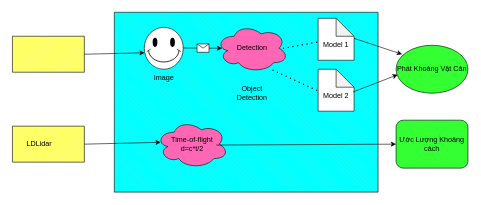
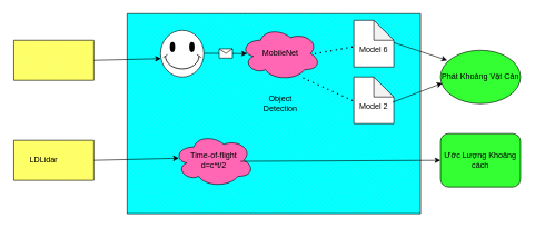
  <mxCell id="0" />
  <mxCell id="1" parent="0" />
  <mxCell id="2" value="" style="verticalLabelPosition=bottom;verticalAlign=top;html=1;shape=mxgraph.basic.patternFillRect;fillStyle=diag;step=5;fillStrokeWidth=0.2;fillStrokeColor=#dddddd;fillColor=#FFFF66;" vertex="1" parent="1"><mxGeometry x="20" y="60" width="120" height="60" as="geometry" /></mxCell>
  <mxCell id="3" value="" style="verticalLabelPosition=bottom;verticalAlign=top;html=1;shape=mxgraph.basic.patternFillRect;fillStyle=diag;step=5;fillStrokeWidth=0.2;fillStrokeColor=#dddddd;fillColor=#FFFF66;" vertex="1" parent="1"><mxGeometry x="20" y="210" width="120" height="60" as="geometry" /></mxCell>
  <mxCell id="4" value="LDLidar" style="text;html=1;strokeColor=none;fillColor=#FFFF66;align=center;verticalAlign=middle;whiteSpace=wrap;rounded=0;" vertex="1" parent="1"><mxGeometry x="35" y="225" width="60" height="30" as="geometry" /></mxCell>
  <mxCell id="5" value="" style="verticalLabelPosition=bottom;verticalAlign=top;html=1;shape=mxgraph.basic.patternFillRect;fillStyle=diagRev;step=5;fillStrokeWidth=0.2;fillStrokeColor=#dddddd;fillColor=#00FFFF;" vertex="1" parent="1"><mxGeometry x="190" y="20" width="440" height="300" as="geometry" /></mxCell>
  <mxCell id="6" value="" style="verticalLabelPosition=bottom;verticalAlign=top;html=1;shape=mxgraph.basic.smiley" vertex="1" parent="1"><mxGeometry x="240" y="45" width="65" height="70" as="geometry" /></mxCell>
- <mxCell id="7" value="Detection" style="ellipse;shape=cloud;whiteSpace=wrap;html=1;fillColor=#FF66B3;" vertex="1" parent="1"><mxGeometry x="360" y="40" width="120" height="80" as="geometry" /></mxCell>
- <mxCell id="8" value="Image" style="text;html=1;strokeColor=none;fillColor=none;align=center;verticalAlign=middle;whiteSpace=wrap;rounded=0;" vertex="1" parent="1"><mxGeometry x="242.5" y="115" width="60" height="30" as="geometry" /></mxCell>
+ <mxCell id="7" value="MobileNet" style="ellipse;shape=cloud;whiteSpace=wrap;html=1;fillColor=#FF66B3;" vertex="1" parent="1"><mxGeometry x="360" y="40" width="120" height="80" as="geometry" /></mxCell>
  <mxCell id="9" value="Object Detection" style="text;html=1;strokeColor=none;fillColor=none;align=center;verticalAlign=middle;whiteSpace=wrap;rounded=0;" vertex="1" parent="1"><mxGeometry x="390" y="140" width="60" height="30" as="geometry" /></mxCell>
  <mxCell id="10" value="" style="shape=note;whiteSpace=wrap;html=1;backgroundOutline=1;darkOpacity=0.05;" vertex="1" parent="1"><mxGeometry x="530" y="30" width="60" height="70" as="geometry" /></mxCell>
  <mxCell id="11" value="" style="shape=note;whiteSpace=wrap;html=1;backgroundOutline=1;darkOpacity=0.05;" vertex="1" parent="1"><mxGeometry x="530" y="115" width="60" height="70" as="geometry" /></mxCell>
- <mxCell id="12" value="Model 1" style="text;html=1;strokeColor=none;fillColor=none;align=center;verticalAlign=middle;whiteSpace=wrap;rounded=0;" vertex="1" parent="1"><mxGeometry x="530" y="60" width="60" height="30" as="geometry" /></mxCell>
+ <mxCell id="12" value="Model 6" style="text;html=1;strokeColor=none;fillColor=none;align=center;verticalAlign=middle;whiteSpace=wrap;rounded=0;" vertex="1" parent="1"><mxGeometry x="530" y="60" width="60" height="30" as="geometry" /></mxCell>
  <mxCell id="13" value="Model 2" style="text;html=1;strokeColor=none;fillColor=none;align=center;verticalAlign=middle;whiteSpace=wrap;rounded=0;" vertex="1" parent="1"><mxGeometry x="530" y="145" width="60" height="30" as="geometry" /></mxCell>
  <mxCell id="14" value="Time-of-flight&lt;br&gt;d=c*t/2" style="ellipse;shape=cloud;whiteSpace=wrap;html=1;fillColor=#FF66B3;" vertex="1" parent="1"><mxGeometry x="260" y="200" width="120" height="80" as="geometry" /></mxCell>
  <mxCell id="15" value="" style="endArrow=classic;html=1;rounded=0;exitX=1;exitY=0.5;exitDx=0;exitDy=0;exitPerimeter=0;entryX=0.115;entryY=0.225;entryDx=0;entryDy=0;entryPerimeter=0;" edge="1" parent="1" source="2" target="5"><mxGeometry width="50" height="50" relative="1" as="geometry"><mxPoint x="310" y="160" as="sourcePoint" /><mxPoint x="360" y="110" as="targetPoint" /></mxGeometry></mxCell>
  <mxCell id="16" value="" style="endArrow=classic;html=1;rounded=0;" edge="1" parent="1"><mxGeometry relative="1" as="geometry"><mxPoint x="305" y="79.5" as="sourcePoint" /><mxPoint x="370" y="80" as="targetPoint" /></mxGeometry></mxCell>
  <mxCell id="17" value="" style="shape=message;html=1;outlineConnect=0;" vertex="1" parent="16"><mxGeometry width="20" height="14" relative="1" as="geometry"><mxPoint x="-10" y="-7" as="offset" /></mxGeometry></mxCell>
  <mxCell id="18" value="" style="endArrow=none;dashed=1;html=1;dashPattern=1 3;strokeWidth=2;rounded=0;entryX=0.638;entryY=0.201;entryDx=0;entryDy=0;entryPerimeter=0;exitX=0.769;exitY=0.166;exitDx=0;exitDy=0;exitPerimeter=0;" edge="1" parent="1" source="5" target="5"><mxGeometry width="50" height="50" relative="1" as="geometry"><mxPoint x="310" y="160" as="sourcePoint" /><mxPoint x="360" y="110" as="targetPoint" /></mxGeometry></mxCell>
  <mxCell id="19" value="" style="endArrow=none;dashed=1;html=1;dashPattern=1 3;strokeWidth=2;rounded=0;entryX=0.591;entryY=0.315;entryDx=0;entryDy=0;entryPerimeter=0;exitX=0.769;exitY=0.435;exitDx=0;exitDy=0;exitPerimeter=0;" edge="1" parent="1" source="5" target="5"><mxGeometry width="50" height="50" relative="1" as="geometry"><mxPoint x="538" y="80" as="sourcePoint" /><mxPoint x="481" y="90" as="targetPoint" /></mxGeometry></mxCell>
  <mxCell id="20" value="" style="endArrow=classic;html=1;rounded=0;exitX=1;exitY=0.5;exitDx=0;exitDy=0;exitPerimeter=0;entryX=0.176;entryY=0.723;entryDx=0;entryDy=0;entryPerimeter=0;" edge="1" parent="1" source="3" target="5"><mxGeometry width="50" height="50" relative="1" as="geometry"><mxPoint x="150" y="100" as="sourcePoint" /><mxPoint x="251" y="98" as="targetPoint" /></mxGeometry></mxCell>
  <mxCell id="21" value="" style="endArrow=classic;html=1;rounded=0;exitX=0.909;exitY=0.145;exitDx=0;exitDy=0;exitPerimeter=0;" edge="1" parent="1" source="5"><mxGeometry width="50" height="50" relative="1" as="geometry"><mxPoint x="310" y="160" as="sourcePoint" /><mxPoint x="670" y="90" as="targetPoint" /></mxGeometry></mxCell>
  <mxCell id="22" value="Phát Khoảng Vật Cản" style="ellipse;whiteSpace=wrap;html=1;fillColor=#33FF33;" vertex="1" parent="1"><mxGeometry x="660" y="75" width="120" height="80" as="geometry" /></mxCell>
  <mxCell id="23" value="" style="endArrow=classic;html=1;rounded=0;exitX=0.905;exitY=0.443;exitDx=0;exitDy=0;exitPerimeter=0;entryX=0.023;entryY=0.615;entryDx=0;entryDy=0;entryPerimeter=0;" edge="1" parent="1" source="5" target="22"><mxGeometry width="50" height="50" relative="1" as="geometry"><mxPoint x="600" y="74" as="sourcePoint" /><mxPoint x="660" y="130" as="targetPoint" /></mxGeometry></mxCell>
  <mxCell id="24" value="Ước Lượng Khoảng cách" style="whiteSpace=wrap;html=1;fillColor=#33FF33;rounded=1;" vertex="1" parent="1"><mxGeometry x="660" y="200" width="120" height="80" as="geometry" /></mxCell>
  <mxCell id="25" value="" style="endArrow=classic;html=1;rounded=0;exitX=1;exitY=0.5;exitDx=0;exitDy=0;exitPerimeter=0;entryX=0;entryY=0.5;entryDx=0;entryDy=0;" edge="1" parent="1" target="24"><mxGeometry width="50" height="50" relative="1" as="geometry"><mxPoint x="360" y="241.5" as="sourcePoint" /><mxPoint x="487" y="238.5" as="targetPoint" /></mxGeometry></mxCell>
